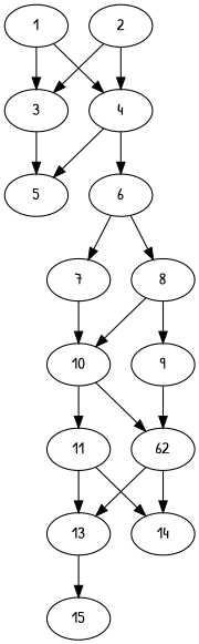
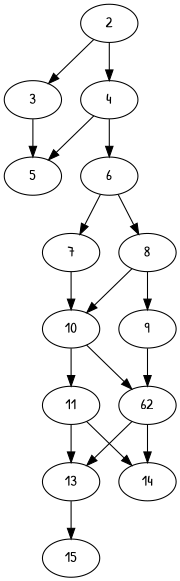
  digraph {
    fontname="Patrick Hand"
    node [alpha=0.00 fontname="Patrick Hand"]
    edge [fontname="Patrick Hand"]
-   1 [expect_size=30956544]
    3 [expect_size=6971392]
    4 [alpha=0.15 expect_size=48700416]
    5 [alpha=0.20 expect_size=11172864]
    6 [alpha=0.09 expect_size=38674432]
    7 [alpha=0.17 expect_size=33994752]
    8 [alpha=0.10 expect_size=45801472]
    2 [alpha=0.05 expect_size=51355648]
    10 [alpha=0.01 expect_size=6983680]
    9 [alpha=0.09 expect_size=22488064]
    n11 [alpha=0.06 expect_size=32720896 label=62]
    11 [alpha=0.08 expect_size=31589376]
    13 [alpha=0.08 expect_size=43709440]
    14 [alpha=0.11 expect_size=44514304]
    15 [alpha=0.15 expect_size=33713152]
-   1 -> 3
-   1 -> 4
    3 -> 5
    4 -> 5
    4 -> 6
    6 -> 7
    6 -> 8
    7 -> 10
    8 -> 10
    8 -> 9
    2 -> 3
    2 -> 4
    10 -> n11
    10 -> 11
    9 -> n11
    n11 -> 13
    n11 -> 14
    11 -> 13
    11 -> 14
    13 -> 15
  }
